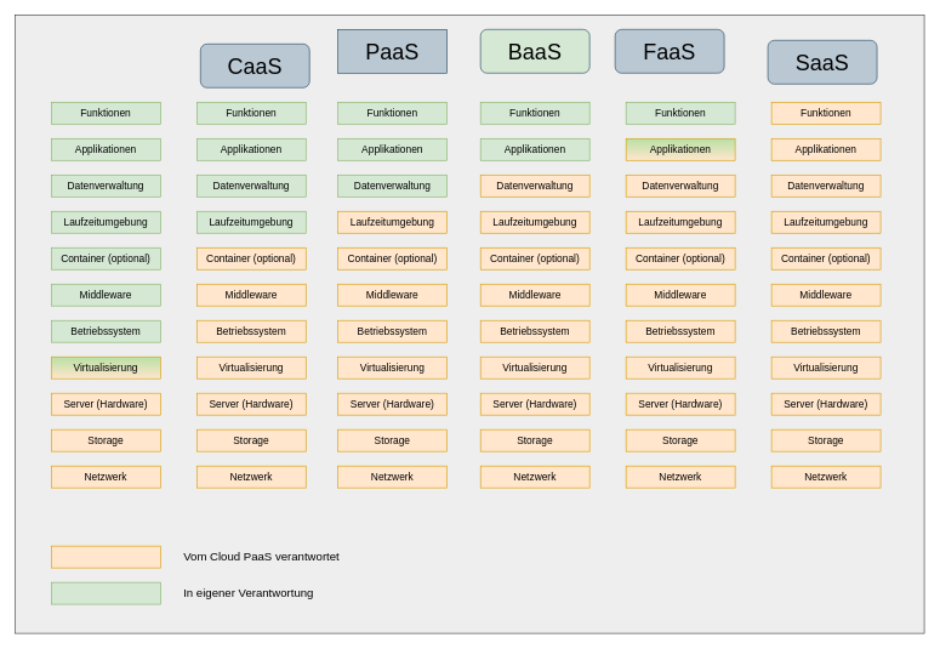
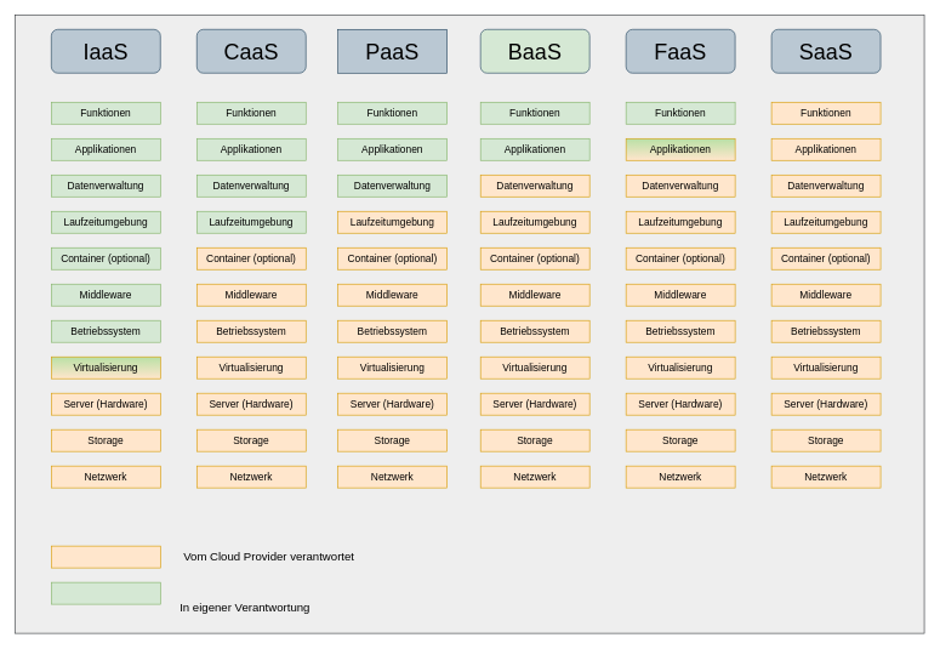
  <mxCell id="0" />
  <mxCell id="1" parent="0" />
  <mxCell id="2" value="" style="rounded=0;whiteSpace=wrap;html=1;fillColor=#eeeeee;strokeColor=#36393d;" parent="1" vertex="1"><mxGeometry x="20" y="20" width="1250" height="850" as="geometry" /></mxCell>
+ <mxCell id="3" value="&lt;font style=&quot;font-size: 30px&quot;&gt;IaaS&lt;br&gt;&lt;/font&gt;" style="rounded=1;whiteSpace=wrap;html=1;fillColor=#bac8d3;strokeColor=#23445d;" parent="1" vertex="1"><mxGeometry x="70" y="40" width="150" height="60" as="geometry" /></mxCell>
  <mxCell id="4" value="Funktionen" style="rounded=0;whiteSpace=wrap;html=1;fillColor=#d5e8d4;strokeColor=#82b366;fontSize=14;fontStyle=0" parent="1" vertex="1"><mxGeometry x="70" y="140" width="150" height="30" as="geometry" /></mxCell>
  <mxCell id="5" value="Applikationen" style="rounded=0;whiteSpace=wrap;html=1;fillColor=#d5e8d4;strokeColor=#82b366;fontSize=14;fontStyle=0" parent="1" vertex="1"><mxGeometry x="70" y="190" width="150" height="30" as="geometry" /></mxCell>
  <mxCell id="6" value="Datenverwaltung" style="rounded=0;whiteSpace=wrap;html=1;fillColor=#d5e8d4;strokeColor=#82b366;fontSize=14;fontStyle=0" parent="1" vertex="1"><mxGeometry x="70" y="240" width="150" height="30" as="geometry" /></mxCell>
  <mxCell id="7" value="Laufzeitumgebung" style="rounded=0;whiteSpace=wrap;html=1;fillColor=#d5e8d4;strokeColor=#82b366;fontSize=14;fontStyle=0" parent="1" vertex="1"><mxGeometry x="70" y="290" width="150" height="30" as="geometry" /></mxCell>
  <mxCell id="8" value="Container (optional)" style="rounded=0;whiteSpace=wrap;html=1;fillColor=#d5e8d4;strokeColor=#82b366;fontSize=14;fontStyle=0" parent="1" vertex="1"><mxGeometry x="70" y="340" width="150" height="30" as="geometry" /></mxCell>
  <mxCell id="9" value="Middleware" style="rounded=0;whiteSpace=wrap;html=1;fillColor=#d5e8d4;strokeColor=#82b366;fontSize=14;fontStyle=0" parent="1" vertex="1"><mxGeometry x="70" y="390" width="150" height="30" as="geometry" /></mxCell>
  <mxCell id="10" value="Betriebssystem" style="rounded=0;whiteSpace=wrap;html=1;fillColor=#d5e8d4;strokeColor=#82b366;fontSize=14;fontStyle=0" parent="1" vertex="1"><mxGeometry x="70" y="440" width="150" height="30" as="geometry" /></mxCell>
  <mxCell id="11" value="Virtualisierung" style="rounded=0;whiteSpace=wrap;html=1;fillColor=#ffe6cc;strokeColor=#d79b00;gradientColor=#B9E0A5;gradientDirection=north;fontSize=14;fontStyle=0" parent="1" vertex="1"><mxGeometry x="70" y="490" width="150" height="30" as="geometry" /></mxCell>
  <mxCell id="12" value="Server (Hardware)" style="rounded=0;whiteSpace=wrap;html=1;fillColor=#ffe6cc;strokeColor=#d79b00;fontSize=14;fontStyle=0" parent="1" vertex="1"><mxGeometry x="70" y="540" width="150" height="30" as="geometry" /></mxCell>
  <mxCell id="13" value="Storage" style="rounded=0;whiteSpace=wrap;html=1;fillColor=#ffe6cc;strokeColor=#d79b00;fontSize=14;fontStyle=0" parent="1" vertex="1"><mxGeometry x="70" y="590" width="150" height="30" as="geometry" /></mxCell>
  <mxCell id="14" value="Netzwerk" style="rounded=0;whiteSpace=wrap;html=1;fillColor=#ffe6cc;strokeColor=#d79b00;fontSize=14;fontStyle=0" parent="1" vertex="1"><mxGeometry x="70" y="640" width="150" height="30" as="geometry" /></mxCell>
- <mxCell id="15" value="&lt;font style=&quot;font-size: 30px&quot;&gt;CaaS&lt;br&gt;&lt;/font&gt;" style="rounded=1;whiteSpace=wrap;html=1;fillColor=#bac8d3;strokeColor=#23445d;" parent="1" vertex="1"><mxGeometry x="275" y="60" width="150" height="60" as="geometry" /></mxCell>
+ <mxCell id="15" value="&lt;font style=&quot;font-size: 30px&quot;&gt;CaaS&lt;br&gt;&lt;/font&gt;" style="rounded=1;whiteSpace=wrap;html=1;fillColor=#bac8d3;strokeColor=#23445d;" parent="1" vertex="1"><mxGeometry x="270" y="40" width="150" height="60" as="geometry" /></mxCell>
  <mxCell id="16" value="Funktionen" style="rounded=0;whiteSpace=wrap;html=1;fillColor=#d5e8d4;strokeColor=#82b366;fontSize=14;fontStyle=0" parent="1" vertex="1"><mxGeometry x="270" y="140" width="150" height="30" as="geometry" /></mxCell>
  <mxCell id="17" value="Applikationen" style="rounded=0;whiteSpace=wrap;html=1;fillColor=#d5e8d4;strokeColor=#82b366;fontSize=14;fontStyle=0" parent="1" vertex="1"><mxGeometry x="270" y="190" width="150" height="30" as="geometry" /></mxCell>
  <mxCell id="18" value="Datenverwaltung" style="rounded=0;whiteSpace=wrap;html=1;fillColor=#d5e8d4;strokeColor=#82b366;fontSize=14;fontStyle=0" parent="1" vertex="1"><mxGeometry x="270" y="240" width="150" height="30" as="geometry" /></mxCell>
  <mxCell id="19" value="Laufzeitumgebung" style="rounded=0;whiteSpace=wrap;html=1;fillColor=#d5e8d4;strokeColor=#82b366;fontSize=14;fontStyle=0" parent="1" vertex="1"><mxGeometry x="270" y="290" width="150" height="30" as="geometry" /></mxCell>
  <mxCell id="20" value="Container (optional)" style="rounded=0;whiteSpace=wrap;html=1;fillColor=#ffe6cc;strokeColor=#d79b00;fontSize=14;fontStyle=0" parent="1" vertex="1"><mxGeometry x="270" y="340" width="150" height="30" as="geometry" /></mxCell>
  <mxCell id="21" value="Middleware" style="rounded=0;whiteSpace=wrap;html=1;fillColor=#ffe6cc;strokeColor=#d79b00;fontSize=14;fontStyle=0" parent="1" vertex="1"><mxGeometry x="270" y="390" width="150" height="30" as="geometry" /></mxCell>
  <mxCell id="22" value="Betriebssystem" style="rounded=0;whiteSpace=wrap;html=1;fillColor=#ffe6cc;strokeColor=#d79b00;fontSize=14;fontStyle=0" parent="1" vertex="1"><mxGeometry x="270" y="440" width="150" height="30" as="geometry" /></mxCell>
  <mxCell id="23" value="Virtualisierung" style="rounded=0;whiteSpace=wrap;html=1;fillColor=#ffe6cc;strokeColor=#d79b00;gradientDirection=north;fontSize=14;fontStyle=0" parent="1" vertex="1"><mxGeometry x="270" y="490" width="150" height="30" as="geometry" /></mxCell>
  <mxCell id="24" value="Server (Hardware)" style="rounded=0;whiteSpace=wrap;html=1;fillColor=#ffe6cc;strokeColor=#d79b00;fontSize=14;fontStyle=0" parent="1" vertex="1"><mxGeometry x="270" y="540" width="150" height="30" as="geometry" /></mxCell>
  <mxCell id="25" value="Storage" style="rounded=0;whiteSpace=wrap;html=1;fillColor=#ffe6cc;strokeColor=#d79b00;fontSize=14;fontStyle=0" parent="1" vertex="1"><mxGeometry x="270" y="590" width="150" height="30" as="geometry" /></mxCell>
  <mxCell id="26" value="Netzwerk" style="rounded=0;whiteSpace=wrap;html=1;fillColor=#ffe6cc;strokeColor=#d79b00;fontSize=14;fontStyle=0" parent="1" vertex="1"><mxGeometry x="270" y="640" width="150" height="30" as="geometry" /></mxCell>
  <mxCell id="27" value="&lt;font style=&quot;font-size: 30px&quot;&gt;PaaS&lt;br&gt;&lt;/font&gt;" style="whiteSpace=wrap;html=1;fillColor=#bac8d3;strokeColor=#23445d;rounded=0;" parent="1" vertex="1"><mxGeometry x="464" y="40" width="150" height="60" as="geometry" /></mxCell>
  <mxCell id="28" value="Funktionen" style="rounded=0;whiteSpace=wrap;html=1;fillColor=#d5e8d4;strokeColor=#82b366;fontSize=14;fontStyle=0" parent="1" vertex="1"><mxGeometry x="464" y="140" width="150" height="30" as="geometry" /></mxCell>
  <mxCell id="29" value="Applikationen" style="rounded=0;whiteSpace=wrap;html=1;fillColor=#d5e8d4;strokeColor=#82b366;fontSize=14;fontStyle=0" parent="1" vertex="1"><mxGeometry x="464" y="190" width="150" height="30" as="geometry" /></mxCell>
  <mxCell id="30" value="Datenverwaltung" style="rounded=0;whiteSpace=wrap;html=1;fillColor=#d5e8d4;strokeColor=#82b366;fontSize=14;fontStyle=0" parent="1" vertex="1"><mxGeometry x="464" y="240" width="150" height="30" as="geometry" /></mxCell>
  <mxCell id="31" value="Laufzeitumgebung" style="rounded=0;whiteSpace=wrap;html=1;fillColor=#ffe6cc;strokeColor=#d79b00;fontSize=14;fontStyle=0" parent="1" vertex="1"><mxGeometry x="464" y="290" width="150" height="30" as="geometry" /></mxCell>
  <mxCell id="32" value="Container (optional)" style="rounded=0;whiteSpace=wrap;html=1;fillColor=#ffe6cc;strokeColor=#d79b00;fontSize=14;fontStyle=0" parent="1" vertex="1"><mxGeometry x="464" y="340" width="150" height="30" as="geometry" /></mxCell>
  <mxCell id="33" value="Middleware" style="rounded=0;whiteSpace=wrap;html=1;fillColor=#ffe6cc;strokeColor=#d79b00;fontSize=14;fontStyle=0" parent="1" vertex="1"><mxGeometry x="464" y="390" width="150" height="30" as="geometry" /></mxCell>
  <mxCell id="34" value="Betriebssystem" style="rounded=0;whiteSpace=wrap;html=1;fillColor=#ffe6cc;strokeColor=#d79b00;fontSize=14;fontStyle=0" parent="1" vertex="1"><mxGeometry x="464" y="440" width="150" height="30" as="geometry" /></mxCell>
  <mxCell id="35" value="Virtualisierung" style="rounded=0;whiteSpace=wrap;html=1;fillColor=#ffe6cc;strokeColor=#d79b00;gradientDirection=north;fontSize=14;fontStyle=0" parent="1" vertex="1"><mxGeometry x="464" y="490" width="150" height="30" as="geometry" /></mxCell>
  <mxCell id="36" value="Server (Hardware)" style="rounded=0;whiteSpace=wrap;html=1;fillColor=#ffe6cc;strokeColor=#d79b00;fontSize=14;fontStyle=0" parent="1" vertex="1"><mxGeometry x="464" y="540" width="150" height="30" as="geometry" /></mxCell>
  <mxCell id="37" value="Storage" style="rounded=0;whiteSpace=wrap;html=1;fillColor=#ffe6cc;strokeColor=#d79b00;fontSize=14;fontStyle=0" parent="1" vertex="1"><mxGeometry x="464" y="590" width="150" height="30" as="geometry" /></mxCell>
  <mxCell id="38" value="Netzwerk" style="rounded=0;whiteSpace=wrap;html=1;fillColor=#ffe6cc;strokeColor=#d79b00;fontSize=14;fontStyle=0" parent="1" vertex="1"><mxGeometry x="464" y="640" width="150" height="30" as="geometry" /></mxCell>
  <mxCell id="39" value="&lt;font style=&quot;font-size: 30px&quot;&gt;BaaS&lt;br&gt;&lt;/font&gt;" style="rounded=1;whiteSpace=wrap;html=1;fillColor=#d5e8d4;strokeColor=#23445d;" parent="1" vertex="1"><mxGeometry x="660" y="40" width="150" height="60" as="geometry" /></mxCell>
  <mxCell id="40" value="Funktionen" style="rounded=0;whiteSpace=wrap;html=1;fillColor=#d5e8d4;strokeColor=#82b366;fontSize=14;fontStyle=0" parent="1" vertex="1"><mxGeometry x="660" y="140" width="150" height="30" as="geometry" /></mxCell>
  <mxCell id="41" value="Applikationen" style="rounded=0;whiteSpace=wrap;html=1;fillColor=#d5e8d4;strokeColor=#82b366;fontSize=14;fontStyle=0" parent="1" vertex="1"><mxGeometry x="660" y="190" width="150" height="30" as="geometry" /></mxCell>
  <mxCell id="42" value="Datenverwaltung" style="rounded=0;whiteSpace=wrap;html=1;fillColor=#ffe6cc;strokeColor=#d79b00;fontSize=14;fontStyle=0" parent="1" vertex="1"><mxGeometry x="660" y="240" width="150" height="30" as="geometry" /></mxCell>
  <mxCell id="43" value="Laufzeitumgebung" style="rounded=0;whiteSpace=wrap;html=1;fillColor=#ffe6cc;strokeColor=#d79b00;fontSize=14;fontStyle=0" parent="1" vertex="1"><mxGeometry x="660" y="290" width="150" height="30" as="geometry" /></mxCell>
  <mxCell id="44" value="Container (optional)" style="rounded=0;whiteSpace=wrap;html=1;fillColor=#ffe6cc;strokeColor=#d79b00;fontSize=14;fontStyle=0" parent="1" vertex="1"><mxGeometry x="660" y="340" width="150" height="30" as="geometry" /></mxCell>
  <mxCell id="45" value="Middleware" style="rounded=0;whiteSpace=wrap;html=1;fillColor=#ffe6cc;strokeColor=#d79b00;fontSize=14;fontStyle=0" parent="1" vertex="1"><mxGeometry x="660" y="390" width="150" height="30" as="geometry" /></mxCell>
  <mxCell id="46" value="Betriebssystem" style="rounded=0;whiteSpace=wrap;html=1;fillColor=#ffe6cc;strokeColor=#d79b00;fontSize=14;fontStyle=0" parent="1" vertex="1"><mxGeometry x="660" y="440" width="150" height="30" as="geometry" /></mxCell>
  <mxCell id="47" value="Virtualisierung" style="rounded=0;whiteSpace=wrap;html=1;fillColor=#ffe6cc;strokeColor=#d79b00;gradientDirection=north;fontSize=14;fontStyle=0" parent="1" vertex="1"><mxGeometry x="660" y="490" width="150" height="30" as="geometry" /></mxCell>
  <mxCell id="48" value="Server (Hardware)" style="rounded=0;whiteSpace=wrap;html=1;fillColor=#ffe6cc;strokeColor=#d79b00;fontSize=14;fontStyle=0" parent="1" vertex="1"><mxGeometry x="660" y="540" width="150" height="30" as="geometry" /></mxCell>
  <mxCell id="49" value="Storage" style="rounded=0;whiteSpace=wrap;html=1;fillColor=#ffe6cc;strokeColor=#d79b00;fontSize=14;fontStyle=0" parent="1" vertex="1"><mxGeometry x="660" y="590" width="150" height="30" as="geometry" /></mxCell>
  <mxCell id="50" value="Netzwerk" style="rounded=0;whiteSpace=wrap;html=1;fillColor=#ffe6cc;strokeColor=#d79b00;fontSize=14;fontStyle=0" parent="1" vertex="1"><mxGeometry x="660" y="640" width="150" height="30" as="geometry" /></mxCell>
- <mxCell id="51" value="&lt;font style=&quot;font-size: 30px&quot;&gt;FaaS&lt;br&gt;&lt;/font&gt;" style="rounded=1;whiteSpace=wrap;html=1;fillColor=#bac8d3;strokeColor=#23445d;" parent="1" vertex="1"><mxGeometry x="845" y="40" width="150" height="60" as="geometry" /></mxCell>
+ <mxCell id="51" value="&lt;font style=&quot;font-size: 30px&quot;&gt;FaaS&lt;br&gt;&lt;/font&gt;" style="rounded=1;whiteSpace=wrap;html=1;fillColor=#bac8d3;strokeColor=#23445d;" parent="1" vertex="1"><mxGeometry x="860" y="40" width="150" height="60" as="geometry" /></mxCell>
  <mxCell id="52" value="Funktionen" style="rounded=0;whiteSpace=wrap;html=1;fillColor=#d5e8d4;strokeColor=#82b366;fontSize=14;fontStyle=0" parent="1" vertex="1"><mxGeometry x="860" y="140" width="150" height="30" as="geometry" /></mxCell>
  <mxCell id="53" value="Applikationen" style="rounded=0;whiteSpace=wrap;html=1;fillColor=#ffe6cc;strokeColor=#d79b00;gradientColor=#B9E0A5;gradientDirection=north;fontSize=14;fontStyle=0" parent="1" vertex="1"><mxGeometry x="860" y="190" width="150" height="30" as="geometry" /></mxCell>
  <mxCell id="54" value="Datenverwaltung" style="rounded=0;whiteSpace=wrap;html=1;fillColor=#ffe6cc;strokeColor=#d79b00;fontSize=14;fontStyle=0" parent="1" vertex="1"><mxGeometry x="860" y="240" width="150" height="30" as="geometry" /></mxCell>
  <mxCell id="55" value="Laufzeitumgebung" style="rounded=0;whiteSpace=wrap;html=1;fillColor=#ffe6cc;strokeColor=#d79b00;fontSize=14;fontStyle=0" parent="1" vertex="1"><mxGeometry x="860" y="290" width="150" height="30" as="geometry" /></mxCell>
  <mxCell id="56" value="Container (optional)" style="rounded=0;whiteSpace=wrap;html=1;fillColor=#ffe6cc;strokeColor=#d79b00;fontSize=14;fontStyle=0" parent="1" vertex="1"><mxGeometry x="860" y="340" width="150" height="30" as="geometry" /></mxCell>
  <mxCell id="57" value="Middleware" style="rounded=0;whiteSpace=wrap;html=1;fillColor=#ffe6cc;strokeColor=#d79b00;fontSize=14;fontStyle=0" parent="1" vertex="1"><mxGeometry x="860" y="390" width="150" height="30" as="geometry" /></mxCell>
  <mxCell id="58" value="Betriebssystem" style="rounded=0;whiteSpace=wrap;html=1;fillColor=#ffe6cc;strokeColor=#d79b00;fontSize=14;fontStyle=0" parent="1" vertex="1"><mxGeometry x="860" y="440" width="150" height="30" as="geometry" /></mxCell>
  <mxCell id="59" value="Virtualisierung" style="rounded=0;whiteSpace=wrap;html=1;fillColor=#ffe6cc;strokeColor=#d79b00;gradientDirection=north;fontSize=14;fontStyle=0" parent="1" vertex="1"><mxGeometry x="860" y="490" width="150" height="30" as="geometry" /></mxCell>
  <mxCell id="60" value="Server (Hardware)" style="rounded=0;whiteSpace=wrap;html=1;fillColor=#ffe6cc;strokeColor=#d79b00;fontSize=14;fontStyle=0" parent="1" vertex="1"><mxGeometry x="860" y="540" width="150" height="30" as="geometry" /></mxCell>
  <mxCell id="61" value="Storage" style="rounded=0;whiteSpace=wrap;html=1;fillColor=#ffe6cc;strokeColor=#d79b00;fontSize=14;fontStyle=0" parent="1" vertex="1"><mxGeometry x="860" y="590" width="150" height="30" as="geometry" /></mxCell>
  <mxCell id="62" value="Netzwerk" style="rounded=0;whiteSpace=wrap;html=1;fillColor=#ffe6cc;strokeColor=#d79b00;fontSize=14;fontStyle=0" parent="1" vertex="1"><mxGeometry x="860" y="640" width="150" height="30" as="geometry" /></mxCell>
- <mxCell id="63" value="&lt;font style=&quot;font-size: 30px&quot;&gt;SaaS&lt;br&gt;&lt;/font&gt;" style="rounded=1;whiteSpace=wrap;html=1;fillColor=#bac8d3;strokeColor=#23445d;" parent="1" vertex="1"><mxGeometry x="1055" y="55" width="150" height="60" as="geometry" /></mxCell>
+ <mxCell id="63" value="&lt;font style=&quot;font-size: 30px&quot;&gt;SaaS&lt;br&gt;&lt;/font&gt;" style="rounded=1;whiteSpace=wrap;html=1;fillColor=#bac8d3;strokeColor=#23445d;" parent="1" vertex="1"><mxGeometry x="1060" y="40" width="150" height="60" as="geometry" /></mxCell>
  <mxCell id="64" value="Funktionen" style="rounded=0;whiteSpace=wrap;html=1;fillColor=#ffe6cc;strokeColor=#d79b00;fontSize=14;fontStyle=0" parent="1" vertex="1"><mxGeometry x="1060" y="140" width="150" height="30" as="geometry" /></mxCell>
  <mxCell id="65" value="Applikationen" style="rounded=0;whiteSpace=wrap;html=1;fillColor=#ffe6cc;strokeColor=#d79b00;fontSize=14;fontStyle=0" parent="1" vertex="1"><mxGeometry x="1060" y="190" width="150" height="30" as="geometry" /></mxCell>
  <mxCell id="66" value="Datenverwaltung" style="rounded=0;whiteSpace=wrap;html=1;fillColor=#ffe6cc;strokeColor=#d79b00;fontSize=14;fontStyle=0" parent="1" vertex="1"><mxGeometry x="1060" y="240" width="150" height="30" as="geometry" /></mxCell>
  <mxCell id="67" value="Laufzeitumgebung" style="rounded=0;whiteSpace=wrap;html=1;fillColor=#ffe6cc;strokeColor=#d79b00;fontSize=14;fontStyle=0" parent="1" vertex="1"><mxGeometry x="1060" y="290" width="150" height="30" as="geometry" /></mxCell>
  <mxCell id="68" value="Container (optional)" style="rounded=0;whiteSpace=wrap;html=1;fillColor=#ffe6cc;strokeColor=#d79b00;fontSize=14;fontStyle=0" parent="1" vertex="1"><mxGeometry x="1060" y="340" width="150" height="30" as="geometry" /></mxCell>
  <mxCell id="69" value="Middleware" style="rounded=0;whiteSpace=wrap;html=1;fillColor=#ffe6cc;strokeColor=#d79b00;fontSize=14;fontStyle=0" parent="1" vertex="1"><mxGeometry x="1060" y="390" width="150" height="30" as="geometry" /></mxCell>
  <mxCell id="70" value="Betriebssystem" style="rounded=0;whiteSpace=wrap;html=1;fillColor=#ffe6cc;strokeColor=#d79b00;fontSize=14;fontStyle=0" parent="1" vertex="1"><mxGeometry x="1060" y="440" width="150" height="30" as="geometry" /></mxCell>
  <mxCell id="71" value="Virtualisierung" style="rounded=0;whiteSpace=wrap;html=1;fillColor=#ffe6cc;strokeColor=#d79b00;gradientDirection=north;fontSize=14;fontStyle=0" parent="1" vertex="1"><mxGeometry x="1060" y="490" width="150" height="30" as="geometry" /></mxCell>
  <mxCell id="72" value="Server (Hardware)" style="rounded=0;whiteSpace=wrap;html=1;fillColor=#ffe6cc;strokeColor=#d79b00;fontSize=14;fontStyle=0" parent="1" vertex="1"><mxGeometry x="1060" y="540" width="150" height="30" as="geometry" /></mxCell>
  <mxCell id="73" value="Storage" style="rounded=0;whiteSpace=wrap;html=1;fillColor=#ffe6cc;strokeColor=#d79b00;fontSize=14;fontStyle=0" parent="1" vertex="1"><mxGeometry x="1060" y="590" width="150" height="30" as="geometry" /></mxCell>
  <mxCell id="74" value="Netzwerk" style="rounded=0;whiteSpace=wrap;html=1;fillColor=#ffe6cc;strokeColor=#d79b00;fontSize=14;fontStyle=0" parent="1" vertex="1"><mxGeometry x="1060" y="640" width="150" height="30" as="geometry" /></mxCell>
  <mxCell id="75" value="" style="rounded=0;whiteSpace=wrap;html=1;fillColor=#d5e8d4;strokeColor=#82b366;" parent="1" vertex="1"><mxGeometry x="70" y="800" width="150" height="30" as="geometry" /></mxCell>
  <mxCell id="76" value="" style="rounded=0;whiteSpace=wrap;html=1;fillColor=#ffe6cc;strokeColor=#d79b00;" parent="1" vertex="1"><mxGeometry x="70" y="750" width="150" height="30" as="geometry" /></mxCell>
- <mxCell id="77" value="Vom Cloud PaaS verantwortet" style="text;html=1;strokeColor=none;fillColor=none;align=left;verticalAlign=middle;whiteSpace=wrap;rounded=0;fontSize=16;" parent="1" vertex="1"><mxGeometry x="250" y="750" width="290" height="30" as="geometry" /></mxCell>
- <mxCell id="78" value="In eigener Verantwortung" style="text;html=1;strokeColor=none;fillColor=none;align=left;verticalAlign=middle;whiteSpace=wrap;rounded=0;fontSize=16;" parent="1" vertex="1"><mxGeometry x="250" y="800" width="200" height="30" as="geometry" /></mxCell>
+ <mxCell id="77" value="Vom Cloud Provider verantwortet" style="text;html=1;strokeColor=none;fillColor=none;align=left;verticalAlign=middle;whiteSpace=wrap;rounded=0;fontSize=16;" parent="1" vertex="1"><mxGeometry x="250" y="750" width="290" height="30" as="geometry" /></mxCell>
+ <mxCell id="78" value="In eigener Verantwortung" style="text;html=1;strokeColor=none;fillColor=none;align=left;verticalAlign=middle;whiteSpace=wrap;rounded=0;fontSize=16;" parent="1" vertex="1"><mxGeometry x="245" y="820" width="200" height="30" as="geometry" /></mxCell>
